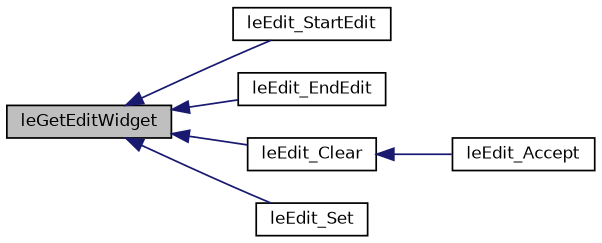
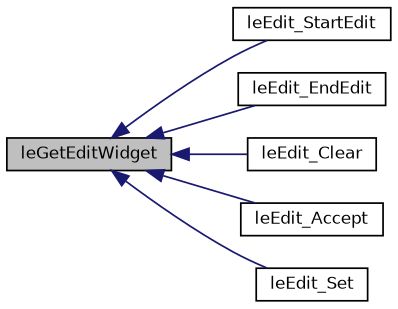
  digraph {
    rankdir=LR
    node [color=black fillcolor=white fontname=Helvetica fontsize=10 shape=record style=filled]
    edge [color=midnightblue dir=back fontname=Helvetica fontsize=10 labelfontname=Helvetica labelfontsize=10 style=solid]
    n1 [fillcolor=grey75 fontcolor=black height=0.2 label=leGetEditWidget width=0.4]
    n2 [height=0.2 label=leEdit_StartEdit width=0.4]
    n3 [height=0.2 label=leEdit_EndEdit width=0.4]
    n4 [height=0.2 label=leEdit_Clear width=0.4]
    n5 [height=0.2 label=leEdit_Accept width=0.4]
    n6 [height=0.2 label=leEdit_Set width=0.4]
    n1 -> n2
    n1 -> n3
    n1 -> n4
-   n4 -> n5
+   n1 -> n5
    n1 -> n6
  }
